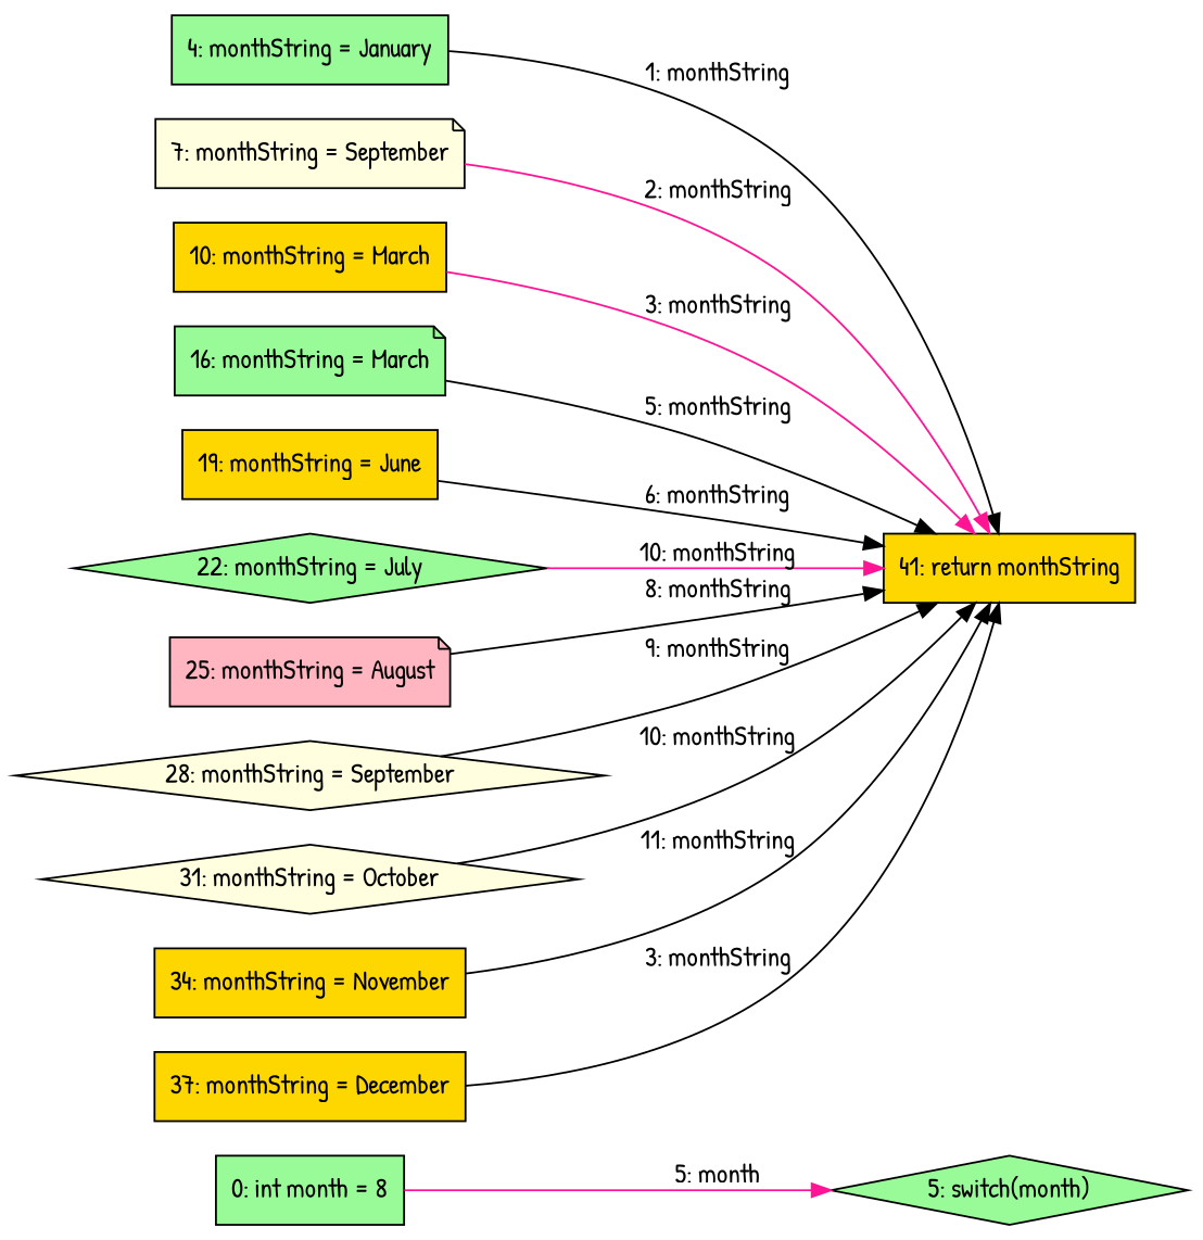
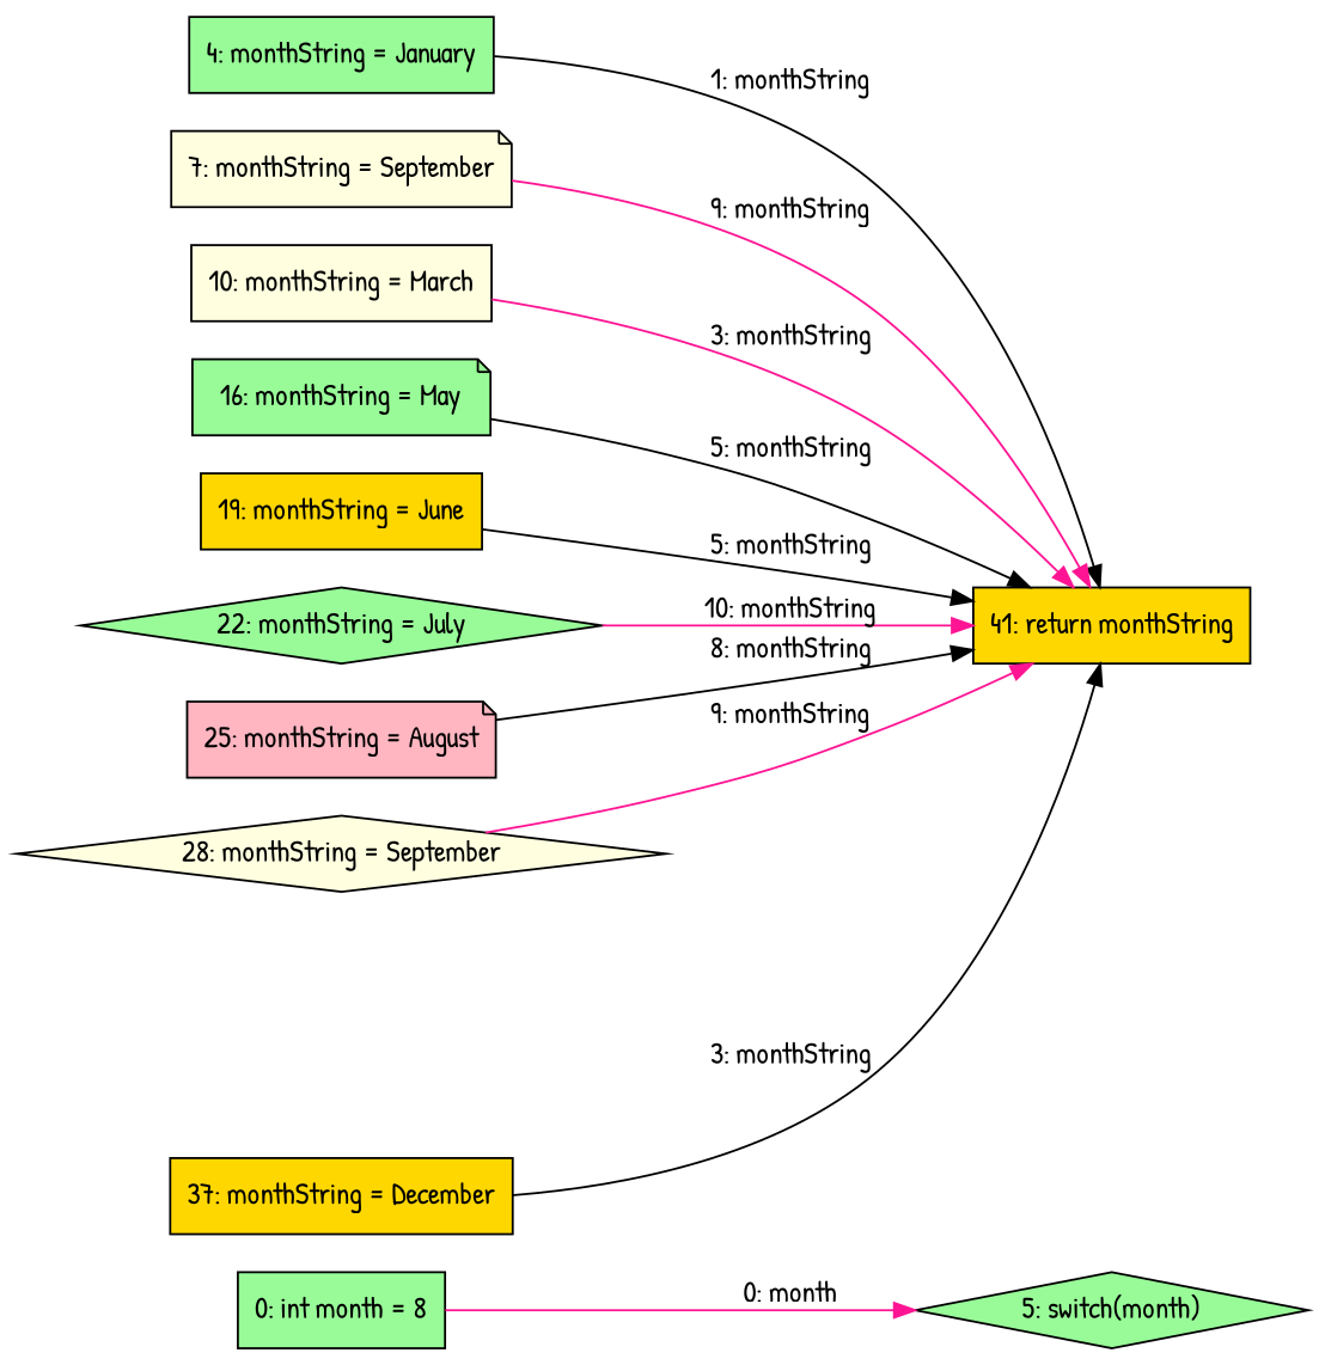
  digraph {
    fontname="Patrick Hand"
    rankdir=LR
    node [fillcolor=palegreen fontname="Patrick Hand" shape=box style=filled]
    edge [color=black fontname="Patrick Hand"]
    n1 [label="0: int month = 8"]
    n2 [label="5: switch(month)" shape=diamond]
    n3 [label="4: monthString = January"]
    n4 [fillcolor=gold label="41: return monthString"]
    n5 [fillcolor=lightyellow label="7: monthString = September" shape=note]
-   n6 [fillcolor=gold label="10: monthString = March"]
-   n7 [label="16: monthString = March" shape=note]
+   n6 [fillcolor=lightyellow label="10: monthString = March"]
+   n7 [label="16: monthString = May" shape=note]
    n8 [fillcolor=gold label="19: monthString = June"]
    n9 [label="22: monthString = July" shape=diamond]
    n10 [fillcolor=lightpink label="25: monthString = August" shape=note]
    n11 [fillcolor=lightyellow label="28: monthString = September" shape=diamond]
-   n12 [fillcolor=lightyellow label="31: monthString = October" shape=diamond]
-   n13 [fillcolor=gold label="34: monthString = November"]
    n14 [fillcolor=gold label="37: monthString = December"]
-   n1 -> n2 [color=deeppink label="5: month"]
+   n1 -> n2 [color=deeppink label="0: month"]
    n3 -> n4 [label="1: monthString"]
-   n5 -> n4 [color=deeppink label="2: monthString"]
+   n5 -> n4 [color=deeppink label="9: monthString"]
    n6 -> n4 [color=deeppink label="3: monthString"]
    n7 -> n4 [label="5: monthString"]
-   n8 -> n4 [label="6: monthString"]
+   n8 -> n4 [label="5: monthString"]
    n9 -> n4 [color=deeppink label="10: monthString"]
    n10 -> n4 [label="8: monthString"]
-   n11 -> n4 [label="9: monthString"]
-   n12 -> n4 [label="10: monthString"]
-   n13 -> n4 [label="11: monthString"]
+   n11 -> n4 [color=deeppink label="9: monthString"]
    n14 -> n4 [label="3: monthString"]
  }
